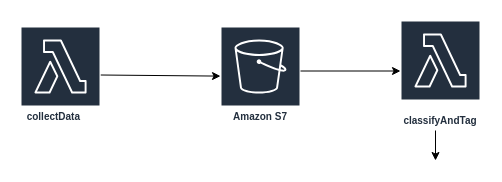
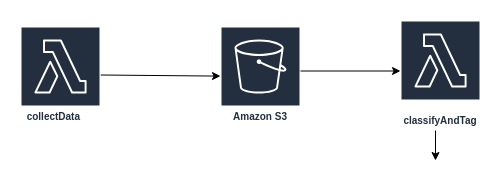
  <mxCell id="0" />
  <mxCell id="1" parent="0" />
  <mxCell id="2" style="edgeStyle=none;html=1;" parent="1" edge="1"><mxGeometry relative="1" as="geometry"><mxPoint x="100" y="74.495" as="sourcePoint" /><mxPoint x="220" y="75.624" as="targetPoint" /></mxGeometry></mxCell>
  <mxCell id="3" style="edgeStyle=none;html=1;" parent="1" edge="1"><mxGeometry relative="1" as="geometry"><mxPoint x="400" y="70.5" as="targetPoint" /><mxPoint x="287.5" y="70.5" as="sourcePoint" /></mxGeometry></mxCell>
  <mxCell id="4" style="edgeStyle=none;html=1;fontFamily=Helvetica;fontSize=12;fontColor=rgb(240, 240, 240);" parent="1" edge="1"><mxGeometry relative="1" as="geometry"><mxPoint x="435" y="120" as="sourcePoint" /><mxPoint x="435" y="160" as="targetPoint" /></mxGeometry></mxCell>
- <mxCell id="5" value="Amazon S7" style="sketch=0;outlineConnect=0;fontColor=#232F3E;gradientColor=none;strokeColor=#ffffff;fillColor=#232F3E;dashed=0;verticalLabelPosition=middle;verticalAlign=bottom;align=center;html=1;whiteSpace=wrap;fontSize=10;fontStyle=1;spacing=3;shape=mxgraph.aws4.productIcon;prIcon=mxgraph.aws4.s3;" parent="1" vertex="1"><mxGeometry x="220" y="26" width="80" height="100" as="geometry" /></mxCell>
+ <mxCell id="5" value="Amazon S3" style="sketch=0;outlineConnect=0;fontColor=#232F3E;gradientColor=none;strokeColor=#ffffff;fillColor=#232F3E;dashed=0;verticalLabelPosition=middle;verticalAlign=bottom;align=center;html=1;whiteSpace=wrap;fontSize=10;fontStyle=1;spacing=3;shape=mxgraph.aws4.productIcon;prIcon=mxgraph.aws4.s3;" parent="1" vertex="1"><mxGeometry x="220" y="26" width="80" height="100" as="geometry" /></mxCell>
  <mxCell id="6" value="collectData&lt;span style=&quot;white-space: pre&quot;&gt;&#09;&lt;/span&gt;" style="sketch=0;outlineConnect=0;fontColor=#232F3E;gradientColor=none;strokeColor=#ffffff;fillColor=#232F3E;dashed=0;verticalLabelPosition=middle;verticalAlign=bottom;align=center;html=1;whiteSpace=wrap;fontSize=10;fontStyle=1;spacing=3;shape=mxgraph.aws4.productIcon;prIcon=mxgraph.aws4.lambda;fontFamily=Helvetica;" parent="1" vertex="1"><mxGeometry x="20" y="26" width="80" height="100" as="geometry" /></mxCell>
  <mxCell id="7" value="classifyAndTag&lt;br&gt;" style="sketch=0;outlineConnect=0;fontColor=#232F3E;gradientColor=none;strokeColor=#ffffff;fillColor=#232F3E;dashed=0;verticalLabelPosition=middle;verticalAlign=bottom;align=center;html=1;whiteSpace=wrap;fontSize=10;fontStyle=1;spacing=3;shape=mxgraph.aws4.productIcon;prIcon=mxgraph.aws4.lambda;fontFamily=Helvetica;" vertex="1" parent="1"><mxGeometry x="400" y="20" width="80" height="110" as="geometry" /></mxCell>
